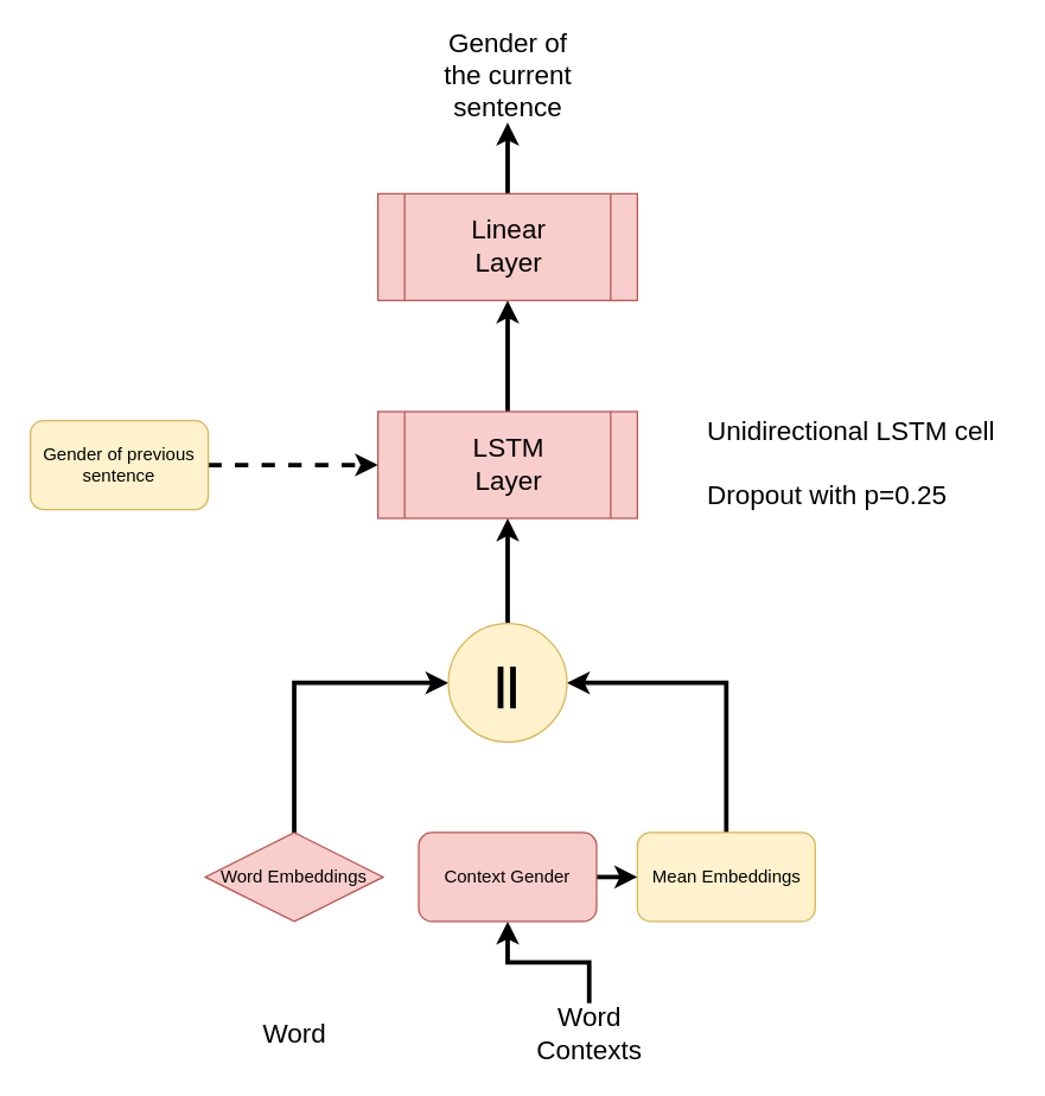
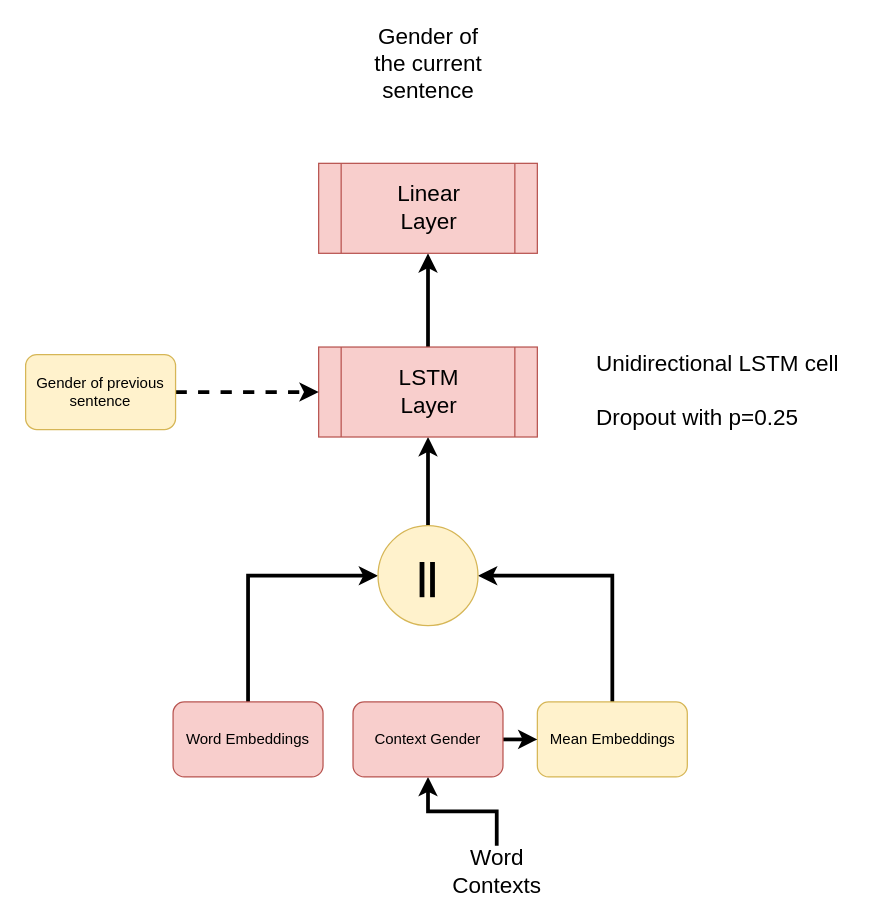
  <mxCell id="0" />
  <mxCell id="1" parent="0" />
  <mxCell id="2" style="edgeStyle=orthogonalEdgeStyle;rounded=0;orthogonalLoop=1;jettySize=auto;html=1;exitX=0.5;exitY=0;exitDx=0;exitDy=0;entryX=1;entryY=0.5;entryDx=0;entryDy=0;strokeWidth=3;fontSize=18;" edge="1" parent="1" source="3" target="10"><mxGeometry relative="1" as="geometry" /></mxCell>
  <mxCell id="3" value="Mean Embeddings" style="rounded=1;whiteSpace=wrap;html=1;fillColor=#fff2cc;strokeColor=#d6b656;" vertex="1" parent="1"><mxGeometry x="429.5" y="561" width="120" height="60" as="geometry" /></mxCell>
  <mxCell id="4" style="edgeStyle=orthogonalEdgeStyle;rounded=0;orthogonalLoop=1;jettySize=auto;html=1;exitX=0.5;exitY=0;exitDx=0;exitDy=0;entryX=0;entryY=0.5;entryDx=0;entryDy=0;strokeWidth=3;fontSize=18;" edge="1" parent="1" source="5" target="10"><mxGeometry relative="1" as="geometry" /></mxCell>
- <mxCell id="5" value="Word Embeddings" style="rhombus;whiteSpace=wrap;html=1;fillColor=#f8cecc;strokeColor=#b85450;" vertex="1" parent="1"><mxGeometry x="138" y="561" width="120" height="60" as="geometry" /></mxCell>
- <mxCell id="6" value="Word" style="text;html=1;strokeColor=none;fillColor=none;align=center;verticalAlign=middle;whiteSpace=wrap;rounded=0;fontSize=18;" vertex="1" parent="1"><mxGeometry x="156.5" y="676" width="83" height="41" as="geometry" /></mxCell>
+ <mxCell id="5" value="Word Embeddings" style="rounded=1;whiteSpace=wrap;html=1;fillColor=#f8cecc;strokeColor=#b85450;" vertex="1" parent="1"><mxGeometry x="138" y="561" width="120" height="60" as="geometry" /></mxCell>
  <mxCell id="7" style="edgeStyle=orthogonalEdgeStyle;rounded=0;orthogonalLoop=1;jettySize=auto;html=1;exitX=0.5;exitY=0;exitDx=0;exitDy=0;entryX=0.5;entryY=1;entryDx=0;entryDy=0;strokeWidth=3;fontSize=18;" edge="1" parent="1" source="8" target="16"><mxGeometry relative="1" as="geometry" /></mxCell>
  <mxCell id="8" value="Word Contexts" style="text;html=1;strokeColor=none;fillColor=none;align=center;verticalAlign=middle;whiteSpace=wrap;rounded=0;fontSize=18;" vertex="1" parent="1"><mxGeometry x="355.5" y="676" width="83" height="41" as="geometry" /></mxCell>
  <mxCell id="9" style="edgeStyle=orthogonalEdgeStyle;rounded=0;orthogonalLoop=1;jettySize=auto;html=1;exitX=0.5;exitY=0;exitDx=0;exitDy=0;entryX=0.5;entryY=1;entryDx=0;entryDy=0;strokeWidth=3;fontSize=18;" edge="1" parent="1" source="10" target="12"><mxGeometry relative="1" as="geometry" /></mxCell>
  <mxCell id="10" value="&lt;font style=&quot;font-size: 30px&quot;&gt;&lt;b&gt;||&lt;/b&gt;&lt;/font&gt;" style="ellipse;whiteSpace=wrap;html=1;aspect=fixed;fontSize=18;fillColor=#fff2cc;strokeColor=#d6b656;" vertex="1" parent="1"><mxGeometry x="302" y="420" width="80" height="80" as="geometry" /></mxCell>
  <mxCell id="11" style="edgeStyle=orthogonalEdgeStyle;rounded=0;orthogonalLoop=1;jettySize=auto;html=1;exitX=0.5;exitY=0;exitDx=0;exitDy=0;entryX=0.5;entryY=1;entryDx=0;entryDy=0;strokeWidth=3;fontSize=18;" edge="1" parent="1" source="12" target="14"><mxGeometry relative="1" as="geometry" /></mxCell>
  <mxCell id="12" value="LSTM&lt;br&gt;Layer" style="shape=process;whiteSpace=wrap;html=1;backgroundOutline=1;fontSize=18;fillColor=#f8cecc;strokeColor=#b85450;" vertex="1" parent="1"><mxGeometry x="254.5" y="277" width="175" height="72" as="geometry" /></mxCell>
- <mxCell id="13" style="edgeStyle=orthogonalEdgeStyle;rounded=0;orthogonalLoop=1;jettySize=auto;html=1;exitX=0.5;exitY=0;exitDx=0;exitDy=0;entryX=0.5;entryY=1;entryDx=0;entryDy=0;strokeWidth=3;fontSize=18;" edge="1" parent="1" source="14" target="17"><mxGeometry relative="1" as="geometry" /></mxCell>
  <mxCell id="14" value="Linear&lt;br&gt;Layer" style="shape=process;whiteSpace=wrap;html=1;backgroundOutline=1;fontSize=18;fillColor=#f8cecc;strokeColor=#b85450;" vertex="1" parent="1"><mxGeometry x="254.5" y="130" width="175" height="72" as="geometry" /></mxCell>
  <mxCell id="15" style="edgeStyle=orthogonalEdgeStyle;rounded=0;orthogonalLoop=1;jettySize=auto;html=1;exitX=1;exitY=0.5;exitDx=0;exitDy=0;entryX=0;entryY=0.5;entryDx=0;entryDy=0;strokeWidth=3;fontSize=18;" edge="1" parent="1" source="16" target="3"><mxGeometry relative="1" as="geometry" /></mxCell>
  <mxCell id="16" value="Context Gender" style="rounded=1;whiteSpace=wrap;html=1;fillColor=#f8cecc;strokeColor=#b85450;" vertex="1" parent="1"><mxGeometry x="282" y="561" width="120" height="60" as="geometry" /></mxCell>
  <mxCell id="17" value="Gender of&lt;br&gt;the current sentence" style="text;html=1;strokeColor=none;fillColor=none;align=center;verticalAlign=middle;whiteSpace=wrap;rounded=0;fontSize=18;" vertex="1" parent="1"><mxGeometry x="270.5" y="20" width="143" height="62" as="geometry" /></mxCell>
  <mxCell id="18" value="Unidirectional LSTM cell&lt;br&gt;&lt;br&gt;Dropout with p=0.25" style="text;html=1;strokeColor=none;fillColor=none;align=left;verticalAlign=middle;whiteSpace=wrap;rounded=0;fontSize=18;" vertex="1" parent="1"><mxGeometry x="475" y="265.5" width="208" height="95" as="geometry" /></mxCell>
  <mxCell id="19" style="edgeStyle=orthogonalEdgeStyle;rounded=0;orthogonalLoop=1;jettySize=auto;html=1;exitX=1;exitY=0.5;exitDx=0;exitDy=0;entryX=0;entryY=0.5;entryDx=0;entryDy=0;strokeWidth=3;fontSize=18;dashed=1;" edge="1" parent="1" source="20" target="12"><mxGeometry relative="1" as="geometry" /></mxCell>
  <mxCell id="20" value="Gender of previous sentence" style="rounded=1;whiteSpace=wrap;html=1;fillColor=#fff2cc;strokeColor=#d6b656;" vertex="1" parent="1"><mxGeometry x="20" y="283" width="120" height="60" as="geometry" /></mxCell>
